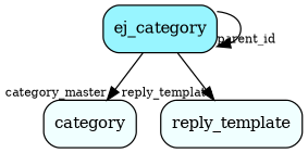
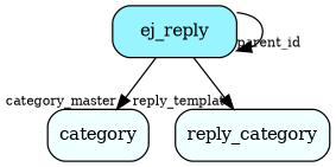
  digraph {
    fontname="DejaVu Serif"
    node [fillcolor=azure1 fontname="DejaVu Serif" fontsize=12 shape=box style="rounded, filled"]
    edge [fontname="DejaVu Serif" fontsize=9]
-   ej_category [fillcolor=cadetblue1]
+   ej_category [fillcolor=cadetblue1 label=ej_reply]
    n2 [label=category]
-   reply_template
+   reply_template [label=reply_category]
    ej_category -> ej_category [headlabel=parent_id]
    ej_category -> n2 [headlabel=category_master]
    ej_category -> reply_template [headlabel=reply_template]
  }
